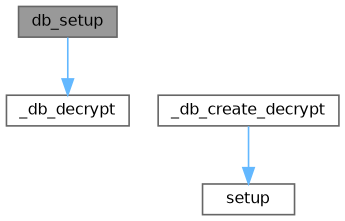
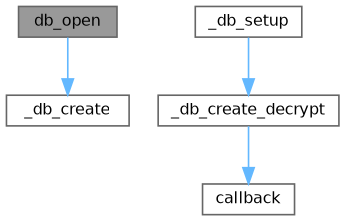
  digraph {
    rankdir=TB
    node [color=grey40 fillcolor=white fontname=Helvetica fontsize=10 shape=box style=filled]
    edge [color=steelblue1 fontname=Helvetica fontsize=10 labelfontname=Helvetica labelfontsize=10 style=solid]
-   n1 [color=gray40 fillcolor=grey60 fontcolor=black height=0.2 label=db_setup width=0.4]
-   n2 [height=0.2 label=_db_decrypt width=0.4]
+   n1 [color=gray40 fillcolor=grey60 fontcolor=black height=0.2 label=db_open width=0.4]
+   n2 [height=0.2 label=_db_create width=0.4]
+   n3 [height=0.2 label=_db_setup width=0.4]
    n4 [height=0.2 label=_db_create_decrypt width=0.4]
-   n5 [height=0.2 label=setup width=0.4]
+   n5 [height=0.2 label=callback width=0.4]
    n1 -> n2
+   n3 -> n4
    n4 -> n5
  }
